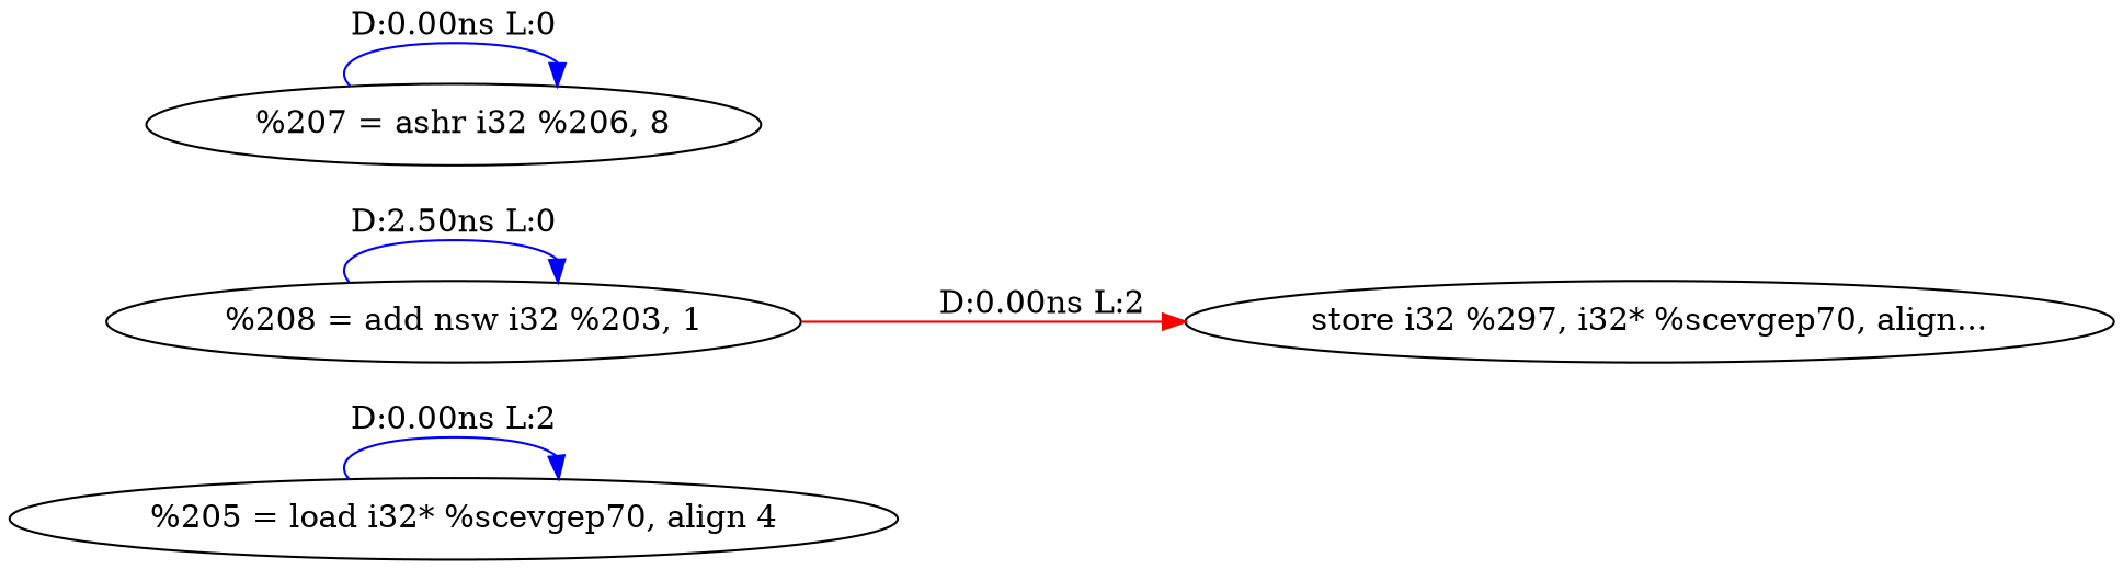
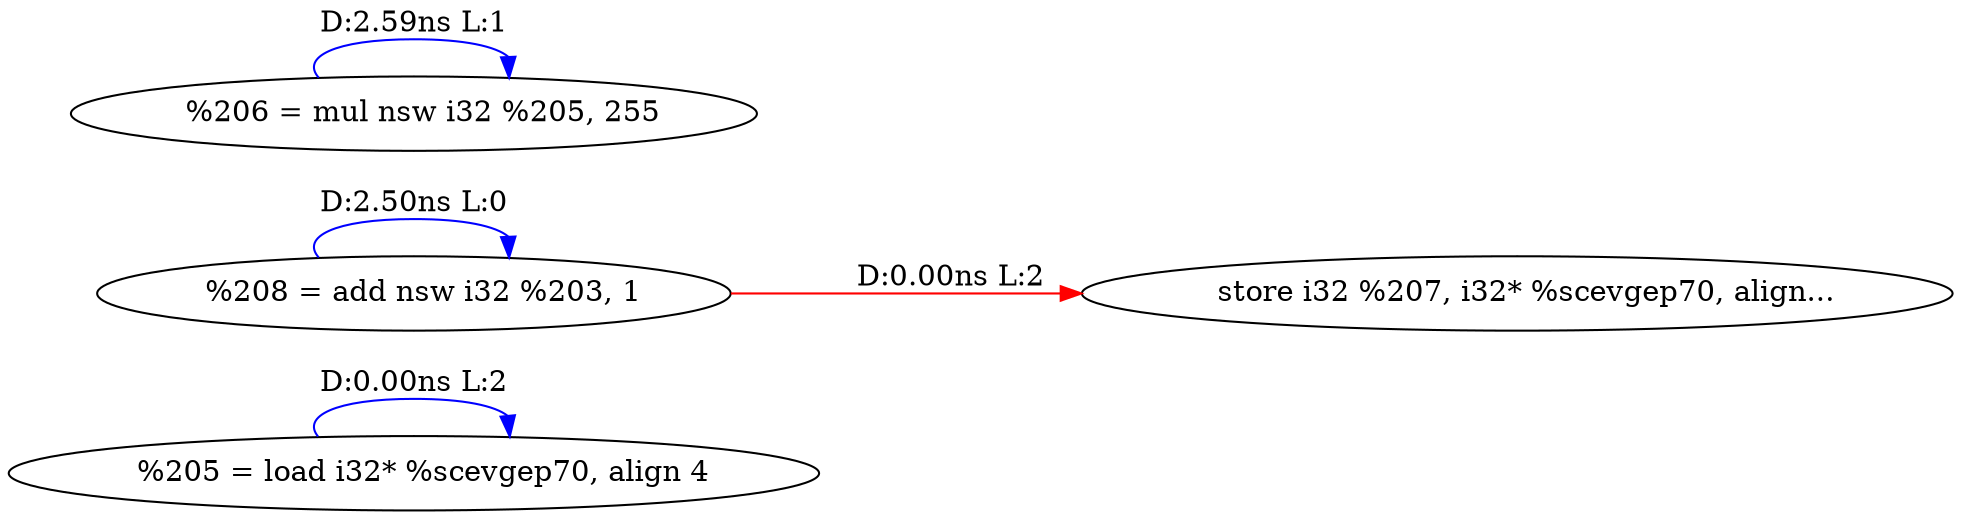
  digraph {
    rankdir=LR
    edge [color=blue]
    n1 [label="  %205 = load i32* %scevgep70, align 4"]
-   n2 [label="store i32 %297, i32* %scevgep70, align..."]
-   n4 [label="  %207 = ashr i32 %206, 8"]
+   n2 [label="  store i32 %207, i32* %scevgep70, align..."]
+   n3 [label="  %206 = mul nsw i32 %205, 255"]
    n5 [label="  %208 = add nsw i32 %203, 1"]
    n1 -> n1 [label="D:0.00ns L:2"]
-   n4 -> n4 [label="D:0.00ns L:0"]
+   n3 -> n3 [label="D:2.59ns L:1"]
    n5 -> n2 [color=red label="D:0.00ns L:2"]
    n5 -> n5 [label="D:2.50ns L:0"]
  }
